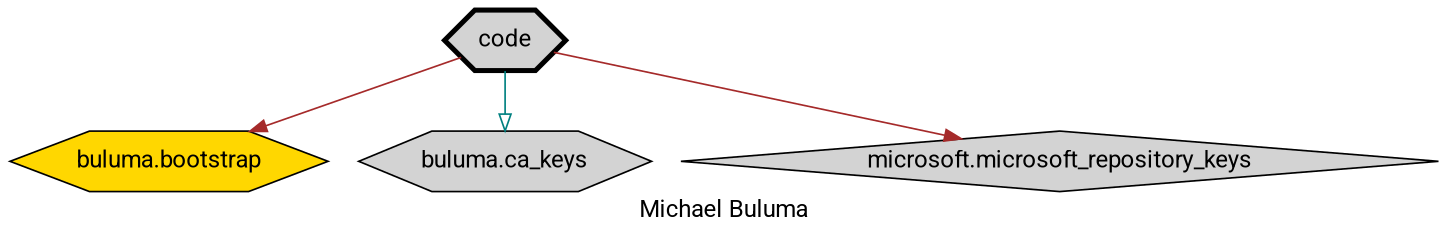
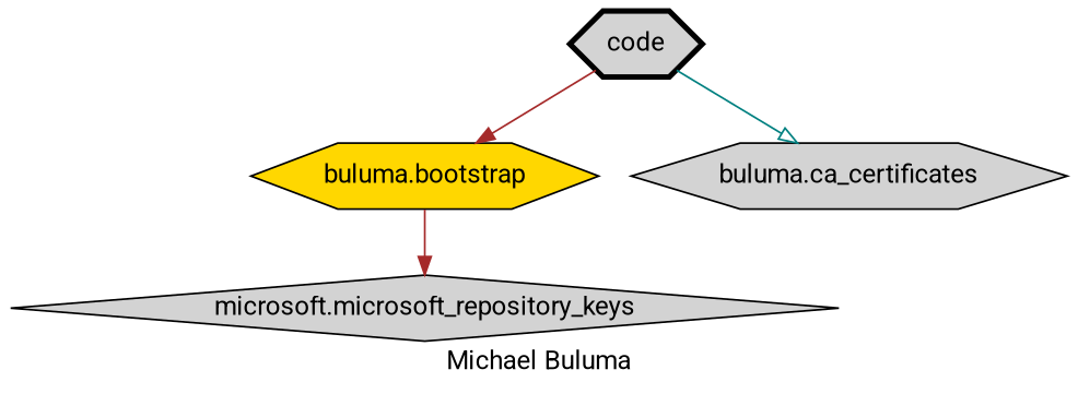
  digraph {
    fontname=Roboto
    label="Michael Buluma"
    node [fillcolor=lightgrey fontname=Roboto shape=hexagon style=filled]
    edge [arrowhead=normal color=brown fontname=Roboto]
    code [penwidth=3]
    "buluma.bootstrap" [fillcolor=gold]
-   "buluma.ca_certificates" [label="buluma.ca_keys"]
+   "buluma.ca_certificates"
    n4 [label="microsoft.microsoft_repository_keys" shape=diamond]
    code -> "buluma.bootstrap"
    code -> "buluma.ca_certificates" [arrowhead=onormal color=teal]
-   code -> n4
+   "buluma.bootstrap" -> n4
  }
